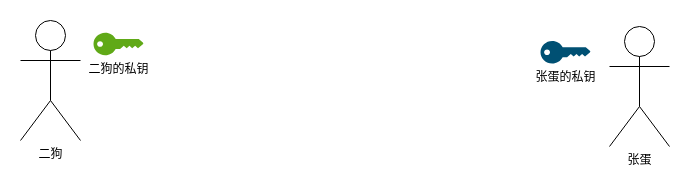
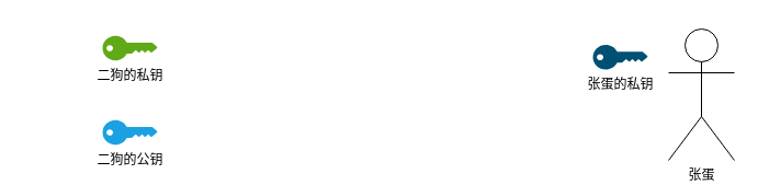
  <mxCell id="0" />
  <mxCell id="1" parent="0" />
  <mxCell id="2" value="张蛋" style="shape=umlActor;verticalLabelPosition=bottom;verticalAlign=top;html=1;outlineConnect=0;" parent="1" vertex="1"><mxGeometry x="609" y="26" width="60" height="120" as="geometry" /></mxCell>
- <mxCell id="3" value="二狗" style="shape=umlActor;verticalLabelPosition=bottom;verticalAlign=top;html=1;outlineConnect=0;" parent="1" vertex="1"><mxGeometry x="20" y="20" width="60" height="120" as="geometry" /></mxCell>
  <mxCell id="4" value="二狗的私钥" style="points=[[0,0.5,0],[0.24,0,0],[0.5,0.28,0],[0.995,0.475,0],[0.5,0.72,0],[0.24,1,0]];verticalLabelPosition=bottom;html=1;verticalAlign=top;aspect=fixed;align=center;pointerEvents=1;shape=mxgraph.cisco19.key;fillColor=#60a917;strokeColor=#2D7600;" vertex="1" parent="1"><mxGeometry x="93" y="32.25" width="50" height="22.5" as="geometry" /></mxCell>
+ <mxCell id="5" value="二狗的公钥" style="points=[[0,0.5,0],[0.24,0,0],[0.5,0.28,0],[0.995,0.475,0],[0.5,0.72,0],[0.24,1,0]];verticalLabelPosition=bottom;html=1;verticalAlign=top;aspect=fixed;align=center;pointerEvents=1;shape=mxgraph.cisco19.key;fillColor=#1ba1e2;strokeColor=#006EAF;" vertex="1" parent="1"><mxGeometry x="93" y="109.25" width="50" height="22.5" as="geometry" /></mxCell>
  <mxCell id="6" value="张蛋的私钥" style="points=[[0,0.5,0],[0.24,0,0],[0.5,0.28,0],[0.995,0.475,0],[0.5,0.72,0],[0.24,1,0]];verticalLabelPosition=bottom;html=1;verticalAlign=top;aspect=fixed;align=center;pointerEvents=1;shape=mxgraph.cisco19.key;fillColor=#005073;strokeColor=none;" vertex="1" parent="1"><mxGeometry x="540" y="40.5" width="50" height="22.5" as="geometry" /></mxCell>
